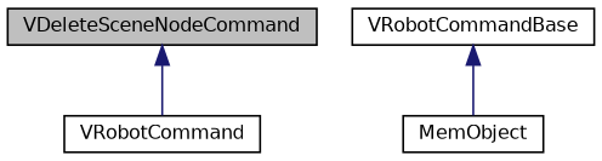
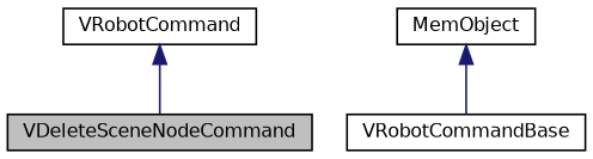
  digraph {
    node [color=black fillcolor=white fontname=Helvetica fontsize=10 shape=record style=filled]
    edge [color=midnightblue dir=back fontname=Helvetica fontsize=10 labelfontname=Helvetica labelfontsize=10 style=solid]
    n1 [fillcolor=grey75 fontcolor=black height=0.2 label=VDeleteSceneNodeCommand width=0.4]
    n2 [height=0.2 label=VRobotCommand width=0.4]
    n3 [height=0.2 label=VRobotCommandBase width=0.4]
    n4 [height=0.2 label=MemObject width=0.4]
-   n1 -> n2
-   n3 -> n4
+   n2 -> n1
+   n4 -> n3
  }
